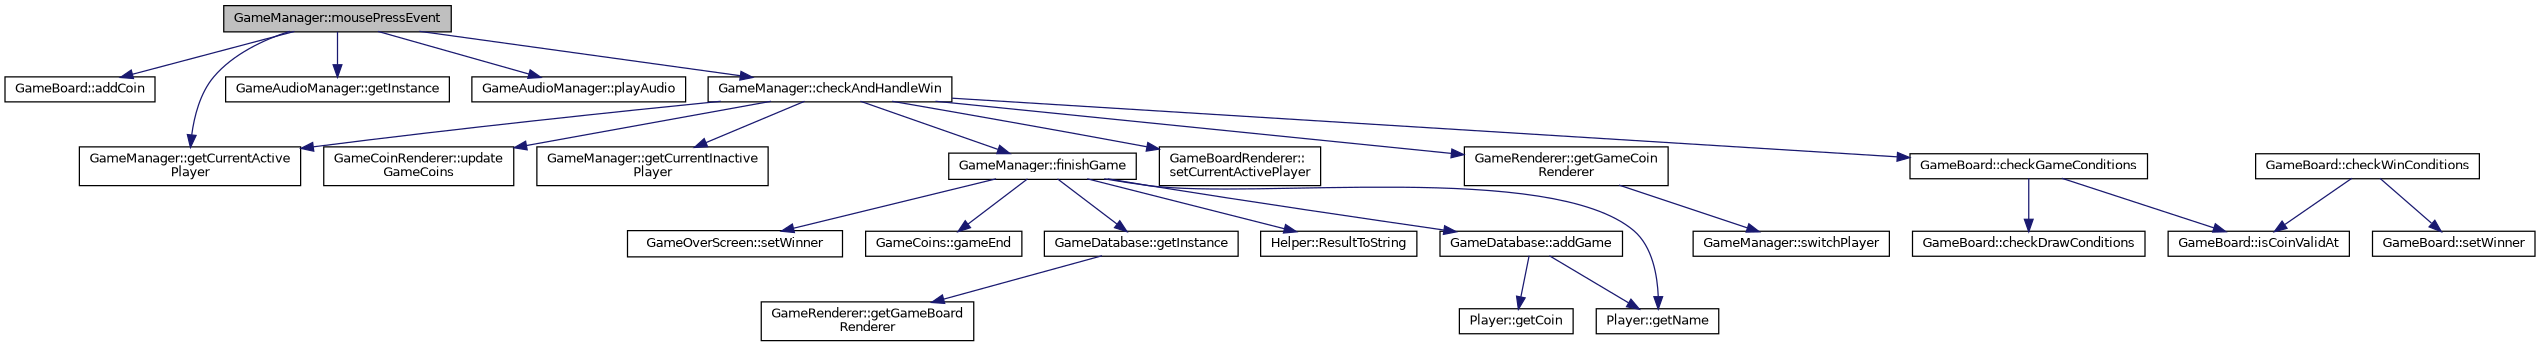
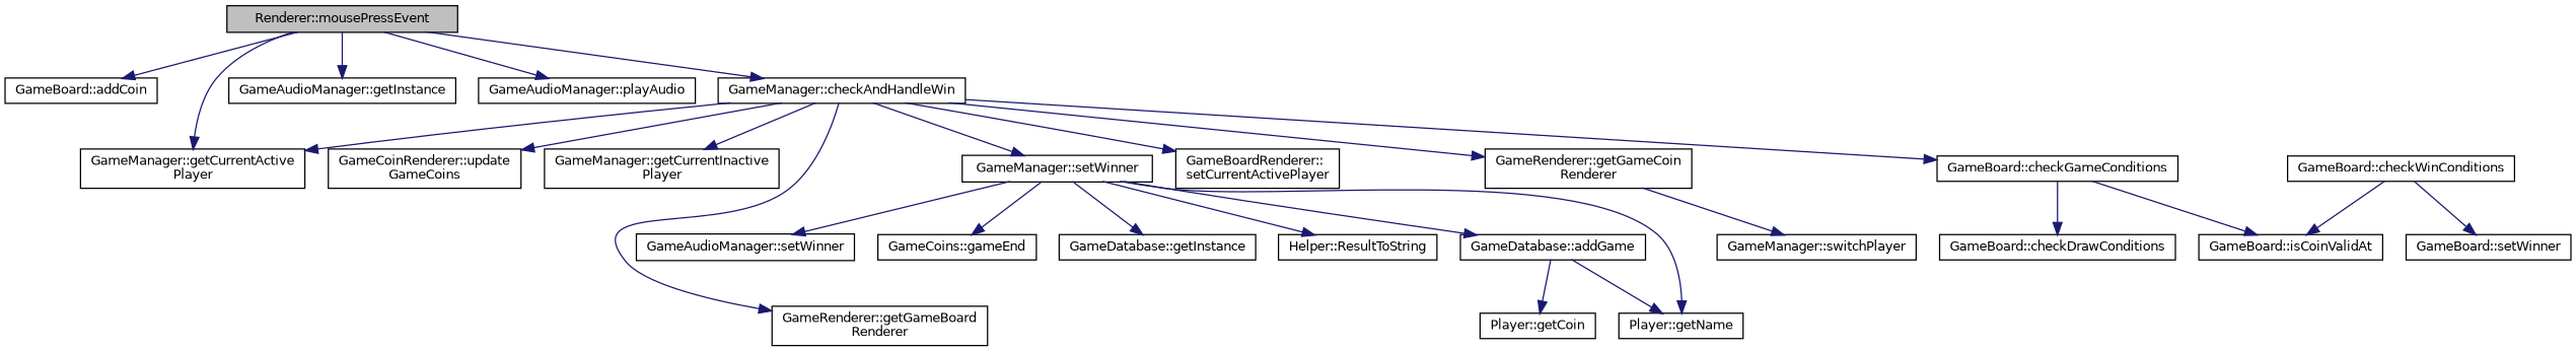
  digraph {
    rankdir=TB
    node [color=black fillcolor=white fontname=Helvetica fontsize=10 shape=record style=filled]
    edge [color=midnightblue fontname=Helvetica fontsize=10 labelfontname=Helvetica labelfontsize=10 style=solid]
-   n1 [fillcolor=grey75 fontcolor=black height=0.2 label="GameManager::mousePressEvent" width=0.4]
+   n1 [fillcolor=grey75 fontcolor=black height=0.2 label="Renderer::mousePressEvent" width=0.4]
    n2 [height=0.2 label="GameBoard::addCoin" width=0.4]
    n3 [height=0.2 label="GameManager::getCurrentActive\lPlayer" width=0.4]
    n4 [height=0.2 label="GameAudioManager::getInstance" width=0.4]
    n5 [height=0.2 label="GameAudioManager::playAudio" width=0.4]
    n6 [height=0.2 label="GameManager::checkAndHandleWin" width=0.4]
    n7 [height=0.2 label="GameBoard::checkGameConditions" width=0.4]
    n8 [height=0.2 label="GameRenderer::getGameCoin\lRenderer" width=0.4]
    n9 [height=0.2 label="GameCoinRenderer::update\lGameCoins" width=0.4]
    n10 [height=0.2 label="GameManager::getCurrentInactive\lPlayer" width=0.4]
-   n11 [height=0.2 label="GameManager::finishGame" width=0.4]
+   n11 [height=0.2 label="GameManager::setWinner" width=0.4]
    n12 [height=0.2 label="GameRenderer::getGameBoard\lRenderer" width=0.4]
    n13 [height=0.2 label="GameBoardRenderer::\lsetCurrentActivePlayer" width=0.4]
    n14 [height=0.2 label="GameBoard::checkDrawConditions" width=0.4]
    n15 [height=0.2 label="GameBoard::isCoinValidAt" width=0.4]
    n16 [height=0.2 label="GameManager::switchPlayer" width=0.4]
    n17 [height=0.2 label="Helper::ResultToString" width=0.4]
    n18 [height=0.2 label="Player::getName" width=0.4]
-   n19 [height=0.2 label="GameOverScreen::setWinner" width=0.4]
+   n19 [height=0.2 label="GameAudioManager::setWinner" width=0.4]
    n20 [height=0.2 label="GameCoins::gameEnd" width=0.4]
    n21 [height=0.2 label="GameDatabase::getInstance" width=0.4]
    n22 [height=0.2 label="GameDatabase::addGame" width=0.4]
    n23 [height=0.2 label="GameBoard::checkWinConditions" width=0.4]
    n24 [height=0.2 label="GameBoard::setWinner" width=0.4]
    n25 [height=0.2 label="Player::getCoin" width=0.4]
    n1 -> n2
    n1 -> n3
    n1 -> n4
    n1 -> n5
    n1 -> n6
    n6 -> n3
    n6 -> n7
    n6 -> n8
    n6 -> n9
    n6 -> n10
    n6 -> n11
-   n21 -> n12
+   n6 -> n12
    n6 -> n13
    n7 -> n14
    n7 -> n15
    n8 -> n16
    n11 -> n17
    n11 -> n18
    n11 -> n19
    n11 -> n20
    n11 -> n21
    n11 -> n22
    n22 -> n18
    n22 -> n25
    n23 -> n15
    n23 -> n24
  }
